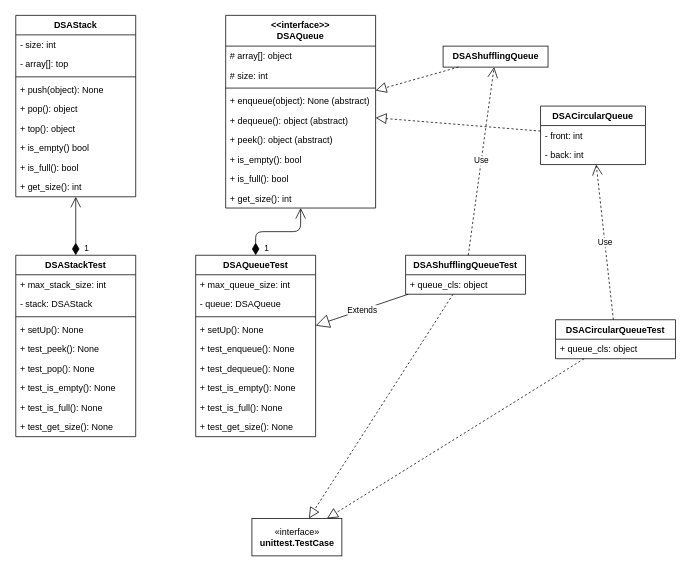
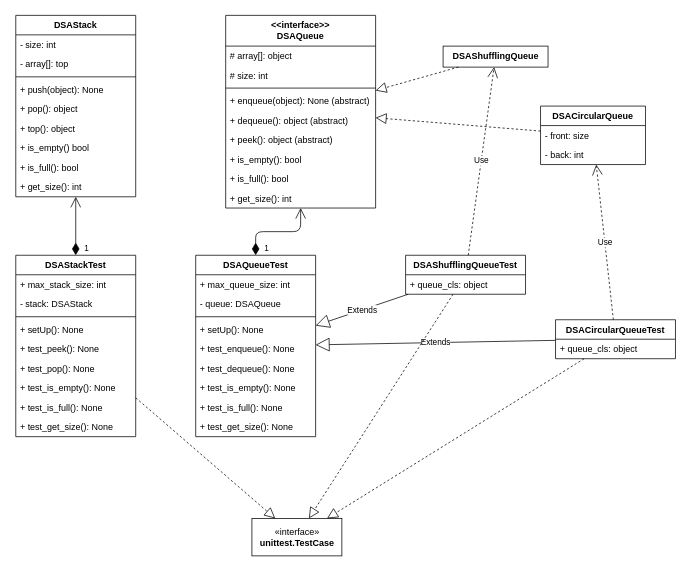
  <mxCell id="0" />
  <mxCell id="1" parent="0" />
  <mxCell id="2" value="DSAStack" style="swimlane;fontStyle=1;align=center;verticalAlign=top;childLayout=stackLayout;horizontal=1;startSize=26;horizontalStack=0;resizeParent=1;resizeParentMax=0;resizeLast=0;collapsible=1;marginBottom=0;" vertex="1" parent="1"><mxGeometry x="20" y="20" width="160" height="242" as="geometry"><mxRectangle x="50" y="57" width="90" height="26" as="alternateBounds" /></mxGeometry></mxCell>
  <mxCell id="3" value="- size: int" style="text;strokeColor=none;fillColor=none;align=left;verticalAlign=top;spacingLeft=4;spacingRight=4;overflow=hidden;rotatable=0;points=[[0,0.5],[1,0.5]];portConstraint=eastwest;" vertex="1" parent="2"><mxGeometry y="26" width="160" height="26" as="geometry" /></mxCell>
  <mxCell id="4" value="- array[]: top" style="text;strokeColor=none;fillColor=none;align=left;verticalAlign=top;spacingLeft=4;spacingRight=4;overflow=hidden;rotatable=0;points=[[0,0.5],[1,0.5]];portConstraint=eastwest;" vertex="1" parent="2"><mxGeometry y="52" width="160" height="26" as="geometry" /></mxCell>
  <mxCell id="5" value="" style="line;strokeWidth=1;fillColor=none;align=left;verticalAlign=middle;spacingTop=-1;spacingLeft=3;spacingRight=3;rotatable=0;labelPosition=right;points=[];portConstraint=eastwest;" vertex="1" parent="2"><mxGeometry y="78" width="160" height="8" as="geometry" /></mxCell>
  <mxCell id="6" value="+ push(object): None" style="text;strokeColor=none;fillColor=none;align=left;verticalAlign=top;spacingLeft=4;spacingRight=4;overflow=hidden;rotatable=0;points=[[0,0.5],[1,0.5]];portConstraint=eastwest;" vertex="1" parent="2"><mxGeometry y="86" width="160" height="26" as="geometry" /></mxCell>
  <mxCell id="7" value="+ pop(): object" style="text;strokeColor=none;fillColor=none;align=left;verticalAlign=top;spacingLeft=4;spacingRight=4;overflow=hidden;rotatable=0;points=[[0,0.5],[1,0.5]];portConstraint=eastwest;" vertex="1" parent="2"><mxGeometry y="112" width="160" height="26" as="geometry" /></mxCell>
  <mxCell id="8" value="+ top(): object" style="text;strokeColor=none;fillColor=none;align=left;verticalAlign=top;spacingLeft=4;spacingRight=4;overflow=hidden;rotatable=0;points=[[0,0.5],[1,0.5]];portConstraint=eastwest;" vertex="1" parent="2"><mxGeometry y="138" width="160" height="26" as="geometry" /></mxCell>
  <mxCell id="9" value="+ is_empty() bool" style="text;strokeColor=none;fillColor=none;align=left;verticalAlign=top;spacingLeft=4;spacingRight=4;overflow=hidden;rotatable=0;points=[[0,0.5],[1,0.5]];portConstraint=eastwest;" vertex="1" parent="2"><mxGeometry y="164" width="160" height="26" as="geometry" /></mxCell>
  <mxCell id="10" value="+ is_full(): bool" style="text;strokeColor=none;fillColor=none;align=left;verticalAlign=top;spacingLeft=4;spacingRight=4;overflow=hidden;rotatable=0;points=[[0,0.5],[1,0.5]];portConstraint=eastwest;" vertex="1" parent="2"><mxGeometry y="190" width="160" height="26" as="geometry" /></mxCell>
  <mxCell id="11" value="+ get_size(): int" style="text;strokeColor=none;fillColor=none;align=left;verticalAlign=top;spacingLeft=4;spacingRight=4;overflow=hidden;rotatable=0;points=[[0,0.5],[1,0.5]];portConstraint=eastwest;" vertex="1" parent="2"><mxGeometry y="216" width="160" height="26" as="geometry" /></mxCell>
  <mxCell id="12" value="DSAStackTest" style="swimlane;fontStyle=1;align=center;verticalAlign=top;childLayout=stackLayout;horizontal=1;startSize=26;horizontalStack=0;resizeParent=1;resizeParentMax=0;resizeLast=0;collapsible=1;marginBottom=0;" vertex="1" parent="1"><mxGeometry x="20" y="340" width="160" height="242" as="geometry" /></mxCell>
  <mxCell id="13" value="+ max_stack_size: int" style="text;strokeColor=none;fillColor=none;align=left;verticalAlign=top;spacingLeft=4;spacingRight=4;overflow=hidden;rotatable=0;points=[[0,0.5],[1,0.5]];portConstraint=eastwest;" vertex="1" parent="12"><mxGeometry y="26" width="160" height="26" as="geometry" /></mxCell>
  <mxCell id="14" value="- stack: DSAStack" style="text;strokeColor=none;fillColor=none;align=left;verticalAlign=top;spacingLeft=4;spacingRight=4;overflow=hidden;rotatable=0;points=[[0,0.5],[1,0.5]];portConstraint=eastwest;" vertex="1" parent="12"><mxGeometry y="52" width="160" height="26" as="geometry" /></mxCell>
  <mxCell id="15" value="" style="line;strokeWidth=1;fillColor=none;align=left;verticalAlign=middle;spacingTop=-1;spacingLeft=3;spacingRight=3;rotatable=0;labelPosition=right;points=[];portConstraint=eastwest;" vertex="1" parent="12"><mxGeometry y="78" width="160" height="8" as="geometry" /></mxCell>
  <mxCell id="16" value="+ setUp(): None" style="text;strokeColor=none;fillColor=none;align=left;verticalAlign=top;spacingLeft=4;spacingRight=4;overflow=hidden;rotatable=0;points=[[0,0.5],[1,0.5]];portConstraint=eastwest;" vertex="1" parent="12"><mxGeometry y="86" width="160" height="26" as="geometry" /></mxCell>
  <mxCell id="17" value="+ test_peek(): None" style="text;strokeColor=none;fillColor=none;align=left;verticalAlign=top;spacingLeft=4;spacingRight=4;overflow=hidden;rotatable=0;points=[[0,0.5],[1,0.5]];portConstraint=eastwest;" vertex="1" parent="12"><mxGeometry y="112" width="160" height="26" as="geometry" /></mxCell>
  <mxCell id="18" value="+ test_pop(): None" style="text;strokeColor=none;fillColor=none;align=left;verticalAlign=top;spacingLeft=4;spacingRight=4;overflow=hidden;rotatable=0;points=[[0,0.5],[1,0.5]];portConstraint=eastwest;" vertex="1" parent="12"><mxGeometry y="138" width="160" height="26" as="geometry" /></mxCell>
  <mxCell id="19" value="+ test_is_empty(): None" style="text;strokeColor=none;fillColor=none;align=left;verticalAlign=top;spacingLeft=4;spacingRight=4;overflow=hidden;rotatable=0;points=[[0,0.5],[1,0.5]];portConstraint=eastwest;" vertex="1" parent="12"><mxGeometry y="164" width="160" height="26" as="geometry" /></mxCell>
  <mxCell id="20" value="+ test_is_full(): None" style="text;strokeColor=none;fillColor=none;align=left;verticalAlign=top;spacingLeft=4;spacingRight=4;overflow=hidden;rotatable=0;points=[[0,0.5],[1,0.5]];portConstraint=eastwest;" vertex="1" parent="12"><mxGeometry y="190" width="160" height="26" as="geometry" /></mxCell>
  <mxCell id="21" value="+ test_get_size(): None" style="text;strokeColor=none;fillColor=none;align=left;verticalAlign=top;spacingLeft=4;spacingRight=4;overflow=hidden;rotatable=0;points=[[0,0.5],[1,0.5]];portConstraint=eastwest;" vertex="1" parent="12"><mxGeometry y="216" width="160" height="26" as="geometry" /></mxCell>
  <mxCell id="22" value="1" style="endArrow=open;html=1;endSize=12;startArrow=diamondThin;startSize=14;startFill=1;edgeStyle=orthogonalEdgeStyle;align=left;verticalAlign=bottom;" edge="1" parent="1" source="12" target="2"><mxGeometry x="-1" y="-10" relative="1" as="geometry"><mxPoint x="353" y="441" as="sourcePoint" /><mxPoint x="260" y="221" as="targetPoint" /><mxPoint as="offset" /></mxGeometry></mxCell>
  <mxCell id="23" value="&lt;&lt;interface&gt;&gt;&#10;DSAQueue" style="swimlane;fontStyle=1;align=center;verticalAlign=top;childLayout=stackLayout;horizontal=1;startSize=41;horizontalStack=0;resizeParent=1;resizeParentMax=0;resizeLast=0;collapsible=1;marginBottom=0;" vertex="1" parent="1"><mxGeometry x="300" y="20" width="200" height="257" as="geometry" /></mxCell>
  <mxCell id="24" value="# array[]: object" style="text;strokeColor=none;fillColor=none;align=left;verticalAlign=top;spacingLeft=4;spacingRight=4;overflow=hidden;rotatable=0;points=[[0,0.5],[1,0.5]];portConstraint=eastwest;" vertex="1" parent="23"><mxGeometry y="41" width="200" height="26" as="geometry" /></mxCell>
  <mxCell id="25" value="# size: int" style="text;strokeColor=none;fillColor=none;align=left;verticalAlign=top;spacingLeft=4;spacingRight=4;overflow=hidden;rotatable=0;points=[[0,0.5],[1,0.5]];portConstraint=eastwest;" vertex="1" parent="23"><mxGeometry y="67" width="200" height="26" as="geometry" /></mxCell>
  <mxCell id="26" value="" style="line;strokeWidth=1;fillColor=none;align=left;verticalAlign=middle;spacingTop=-1;spacingLeft=3;spacingRight=3;rotatable=0;labelPosition=right;points=[];portConstraint=eastwest;" vertex="1" parent="23"><mxGeometry y="93" width="200" height="8" as="geometry" /></mxCell>
  <mxCell id="27" value="+ enqueue(object): None (abstract)" style="text;strokeColor=none;fillColor=none;align=left;verticalAlign=top;spacingLeft=4;spacingRight=4;overflow=hidden;rotatable=0;points=[[0,0.5],[1,0.5]];portConstraint=eastwest;" vertex="1" parent="23"><mxGeometry y="101" width="200" height="26" as="geometry" /></mxCell>
  <mxCell id="28" value="+ dequeue(): object (abstract)" style="text;strokeColor=none;fillColor=none;align=left;verticalAlign=top;spacingLeft=4;spacingRight=4;overflow=hidden;rotatable=0;points=[[0,0.5],[1,0.5]];portConstraint=eastwest;" vertex="1" parent="23"><mxGeometry y="127" width="200" height="26" as="geometry" /></mxCell>
  <mxCell id="29" value="+ peek(): object (abstract)" style="text;strokeColor=none;fillColor=none;align=left;verticalAlign=top;spacingLeft=4;spacingRight=4;overflow=hidden;rotatable=0;points=[[0,0.5],[1,0.5]];portConstraint=eastwest;" vertex="1" parent="23"><mxGeometry y="153" width="200" height="26" as="geometry" /></mxCell>
  <mxCell id="30" value="+ is_empty(): bool" style="text;strokeColor=none;fillColor=none;align=left;verticalAlign=top;spacingLeft=4;spacingRight=4;overflow=hidden;rotatable=0;points=[[0,0.5],[1,0.5]];portConstraint=eastwest;" vertex="1" parent="23"><mxGeometry y="179" width="200" height="26" as="geometry" /></mxCell>
  <mxCell id="31" value="+ is_full(): bool" style="text;strokeColor=none;fillColor=none;align=left;verticalAlign=top;spacingLeft=4;spacingRight=4;overflow=hidden;rotatable=0;points=[[0,0.5],[1,0.5]];portConstraint=eastwest;" vertex="1" parent="23"><mxGeometry y="205" width="200" height="26" as="geometry" /></mxCell>
  <mxCell id="32" value="+ get_size(): int" style="text;strokeColor=none;fillColor=none;align=left;verticalAlign=top;spacingLeft=4;spacingRight=4;overflow=hidden;rotatable=0;points=[[0,0.5],[1,0.5]];portConstraint=eastwest;" vertex="1" parent="23"><mxGeometry y="231" width="200" height="26" as="geometry" /></mxCell>
  <mxCell id="33" value="DSACircularQueue" style="swimlane;fontStyle=1;childLayout=stackLayout;horizontal=1;startSize=26;fillColor=none;horizontalStack=0;resizeParent=1;resizeParentMax=0;resizeLast=0;collapsible=1;marginBottom=0;" vertex="1" parent="1"><mxGeometry x="720" y="141" width="140" height="78" as="geometry" /></mxCell>
- <mxCell id="34" value="- front: int" style="text;strokeColor=none;fillColor=none;align=left;verticalAlign=top;spacingLeft=4;spacingRight=4;overflow=hidden;rotatable=0;points=[[0,0.5],[1,0.5]];portConstraint=eastwest;" vertex="1" parent="33"><mxGeometry y="26" width="140" height="26" as="geometry" /></mxCell>
+ <mxCell id="34" value="- front: size" style="text;strokeColor=none;fillColor=none;align=left;verticalAlign=top;spacingLeft=4;spacingRight=4;overflow=hidden;rotatable=0;points=[[0,0.5],[1,0.5]];portConstraint=eastwest;" vertex="1" parent="33"><mxGeometry y="26" width="140" height="26" as="geometry" /></mxCell>
  <mxCell id="35" value="- back: int" style="text;strokeColor=none;fillColor=none;align=left;verticalAlign=top;spacingLeft=4;spacingRight=4;overflow=hidden;rotatable=0;points=[[0,0.5],[1,0.5]];portConstraint=eastwest;" vertex="1" parent="33"><mxGeometry y="52" width="140" height="26" as="geometry" /></mxCell>
  <mxCell id="36" value="&lt;b&gt;DSAShufflingQueue&lt;/b&gt;" style="html=1;" vertex="1" parent="1"><mxGeometry x="590" y="61" width="140" height="28" as="geometry" /></mxCell>
  <mxCell id="37" value="" style="endArrow=block;dashed=1;endFill=0;endSize=12;html=1;" edge="1" parent="1" source="36" target="23"><mxGeometry width="160" relative="1" as="geometry"><mxPoint x="230" y="391.5" as="sourcePoint" /><mxPoint x="270" y="251" as="targetPoint" /></mxGeometry></mxCell>
  <mxCell id="38" value="" style="endArrow=block;dashed=1;endFill=0;endSize=12;html=1;" edge="1" parent="1" source="33" target="23"><mxGeometry width="160" relative="1" as="geometry"><mxPoint x="240" y="394.5" as="sourcePoint" /><mxPoint x="400" y="394.5" as="targetPoint" /></mxGeometry></mxCell>
  <mxCell id="39" value="DSAQueueTest" style="swimlane;fontStyle=1;align=center;verticalAlign=top;childLayout=stackLayout;horizontal=1;startSize=26;horizontalStack=0;resizeParent=1;resizeParentMax=0;resizeLast=0;collapsible=1;marginBottom=0;" vertex="1" parent="1"><mxGeometry x="260" y="340" width="160" height="242" as="geometry" /></mxCell>
  <mxCell id="40" value="+ max_queue_size: int" style="text;strokeColor=none;fillColor=none;align=left;verticalAlign=top;spacingLeft=4;spacingRight=4;overflow=hidden;rotatable=0;points=[[0,0.5],[1,0.5]];portConstraint=eastwest;" vertex="1" parent="39"><mxGeometry y="26" width="160" height="26" as="geometry" /></mxCell>
  <mxCell id="41" value="- queue: DSAQueue" style="text;strokeColor=none;fillColor=none;align=left;verticalAlign=top;spacingLeft=4;spacingRight=4;overflow=hidden;rotatable=0;points=[[0,0.5],[1,0.5]];portConstraint=eastwest;" vertex="1" parent="39"><mxGeometry y="52" width="160" height="26" as="geometry" /></mxCell>
  <mxCell id="42" value="" style="line;strokeWidth=1;fillColor=none;align=left;verticalAlign=middle;spacingTop=-1;spacingLeft=3;spacingRight=3;rotatable=0;labelPosition=right;points=[];portConstraint=eastwest;" vertex="1" parent="39"><mxGeometry y="78" width="160" height="8" as="geometry" /></mxCell>
  <mxCell id="43" value="+ setUp(): None" style="text;strokeColor=none;fillColor=none;align=left;verticalAlign=top;spacingLeft=4;spacingRight=4;overflow=hidden;rotatable=0;points=[[0,0.5],[1,0.5]];portConstraint=eastwest;" vertex="1" parent="39"><mxGeometry y="86" width="160" height="26" as="geometry" /></mxCell>
  <mxCell id="44" value="+ test_enqueue(): None" style="text;strokeColor=none;fillColor=none;align=left;verticalAlign=top;spacingLeft=4;spacingRight=4;overflow=hidden;rotatable=0;points=[[0,0.5],[1,0.5]];portConstraint=eastwest;" vertex="1" parent="39"><mxGeometry y="112" width="160" height="26" as="geometry" /></mxCell>
  <mxCell id="45" value="+ test_dequeue(): None" style="text;strokeColor=none;fillColor=none;align=left;verticalAlign=top;spacingLeft=4;spacingRight=4;overflow=hidden;rotatable=0;points=[[0,0.5],[1,0.5]];portConstraint=eastwest;" vertex="1" parent="39"><mxGeometry y="138" width="160" height="26" as="geometry" /></mxCell>
  <mxCell id="46" value="+ test_is_empty(): None" style="text;strokeColor=none;fillColor=none;align=left;verticalAlign=top;spacingLeft=4;spacingRight=4;overflow=hidden;rotatable=0;points=[[0,0.5],[1,0.5]];portConstraint=eastwest;" vertex="1" parent="39"><mxGeometry y="164" width="160" height="26" as="geometry" /></mxCell>
  <mxCell id="47" value="+ test_is_full(): None" style="text;strokeColor=none;fillColor=none;align=left;verticalAlign=top;spacingLeft=4;spacingRight=4;overflow=hidden;rotatable=0;points=[[0,0.5],[1,0.5]];portConstraint=eastwest;" vertex="1" parent="39"><mxGeometry y="190" width="160" height="26" as="geometry" /></mxCell>
  <mxCell id="48" value="+ test_get_size(): None" style="text;strokeColor=none;fillColor=none;align=left;verticalAlign=top;spacingLeft=4;spacingRight=4;overflow=hidden;rotatable=0;points=[[0,0.5],[1,0.5]];portConstraint=eastwest;" vertex="1" parent="39"><mxGeometry y="216" width="160" height="26" as="geometry" /></mxCell>
  <mxCell id="49" value="1" style="endArrow=open;html=1;endSize=12;startArrow=diamondThin;startSize=14;startFill=1;edgeStyle=orthogonalEdgeStyle;align=left;verticalAlign=bottom;" edge="1" parent="1" source="39" target="23"><mxGeometry x="-0.336" y="-31" relative="1" as="geometry"><mxPoint x="20" y="661" as="sourcePoint" /><mxPoint x="260" y="321" as="targetPoint" /><mxPoint as="offset" /></mxGeometry></mxCell>
  <mxCell id="50" value="DSAShufflingQueueTest" style="swimlane;fontStyle=1;childLayout=stackLayout;horizontal=1;startSize=26;fillColor=none;horizontalStack=0;resizeParent=1;resizeParentMax=0;resizeLast=0;collapsible=1;marginBottom=0;" vertex="1" parent="1"><mxGeometry x="540" y="340" width="160" height="52" as="geometry" /></mxCell>
  <mxCell id="51" value="+ queue_cls: object" style="text;strokeColor=none;fillColor=none;align=left;verticalAlign=top;spacingLeft=4;spacingRight=4;overflow=hidden;rotatable=0;points=[[0,0.5],[1,0.5]];portConstraint=eastwest;" vertex="1" parent="50"><mxGeometry y="26" width="160" height="26" as="geometry" /></mxCell>
  <mxCell id="52" value="DSACircularQueueTest" style="swimlane;fontStyle=1;childLayout=stackLayout;horizontal=1;startSize=26;fillColor=none;horizontalStack=0;resizeParent=1;resizeParentMax=0;resizeLast=0;collapsible=1;marginBottom=0;" vertex="1" parent="1"><mxGeometry x="740" y="426" width="160" height="52" as="geometry" /></mxCell>
  <mxCell id="53" value="+ queue_cls: object" style="text;strokeColor=none;fillColor=none;align=left;verticalAlign=top;spacingLeft=4;spacingRight=4;overflow=hidden;rotatable=0;points=[[0,0.5],[1,0.5]];portConstraint=eastwest;" vertex="1" parent="52"><mxGeometry y="26" width="160" height="26" as="geometry" /></mxCell>
  <mxCell id="54" value="Extends" style="endArrow=block;endSize=16;endFill=0;html=1;" edge="1" parent="1" source="50" target="39"><mxGeometry width="160" relative="1" as="geometry"><mxPoint x="590" y="671" as="sourcePoint" /><mxPoint x="690" y="681" as="targetPoint" /></mxGeometry></mxCell>
+ <mxCell id="55" value="Extends" style="endArrow=block;endSize=16;endFill=0;html=1;" edge="1" parent="1" source="52" target="39"><mxGeometry width="160" relative="1" as="geometry"><mxPoint x="20" y="691" as="sourcePoint" /><mxPoint x="180" y="691" as="targetPoint" /></mxGeometry></mxCell>
  <mxCell id="56" value="«interface»&lt;br&gt;&lt;b&gt;unittest.TestCase&lt;/b&gt;" style="html=1;" vertex="1" parent="1"><mxGeometry x="335" y="691" width="120" height="50" as="geometry" /></mxCell>
+ <mxCell id="57" value="" style="endArrow=block;dashed=1;endFill=0;endSize=12;html=1;" edge="1" parent="1" source="12" target="56"><mxGeometry width="160" relative="1" as="geometry"><mxPoint x="210" y="581" as="sourcePoint" /><mxPoint x="180" y="841" as="targetPoint" /></mxGeometry></mxCell>
  <mxCell id="58" value="" style="endArrow=block;dashed=1;endFill=0;endSize=12;html=1;" edge="1" parent="1" source="50" target="56"><mxGeometry width="160" relative="1" as="geometry"><mxPoint x="353" y="721" as="sourcePoint" /><mxPoint x="513" y="721" as="targetPoint" /></mxGeometry></mxCell>
  <mxCell id="59" value="" style="endArrow=block;dashed=1;endFill=0;endSize=12;html=1;" edge="1" parent="1" source="52" target="56"><mxGeometry width="160" relative="1" as="geometry"><mxPoint x="410" y="751" as="sourcePoint" /><mxPoint x="570" y="751" as="targetPoint" /></mxGeometry></mxCell>
  <mxCell id="60" value="Use" style="endArrow=open;endSize=12;dashed=1;html=1;" edge="1" parent="1" source="52" target="33"><mxGeometry width="160" relative="1" as="geometry"><mxPoint x="810" y="450" as="sourcePoint" /><mxPoint x="970" y="450" as="targetPoint" /></mxGeometry></mxCell>
  <mxCell id="61" value="Use" style="endArrow=open;endSize=12;dashed=1;html=1;" edge="1" parent="1" source="50" target="36"><mxGeometry width="160" relative="1" as="geometry"><mxPoint x="580" y="291" as="sourcePoint" /><mxPoint x="740" y="291" as="targetPoint" /></mxGeometry></mxCell>
